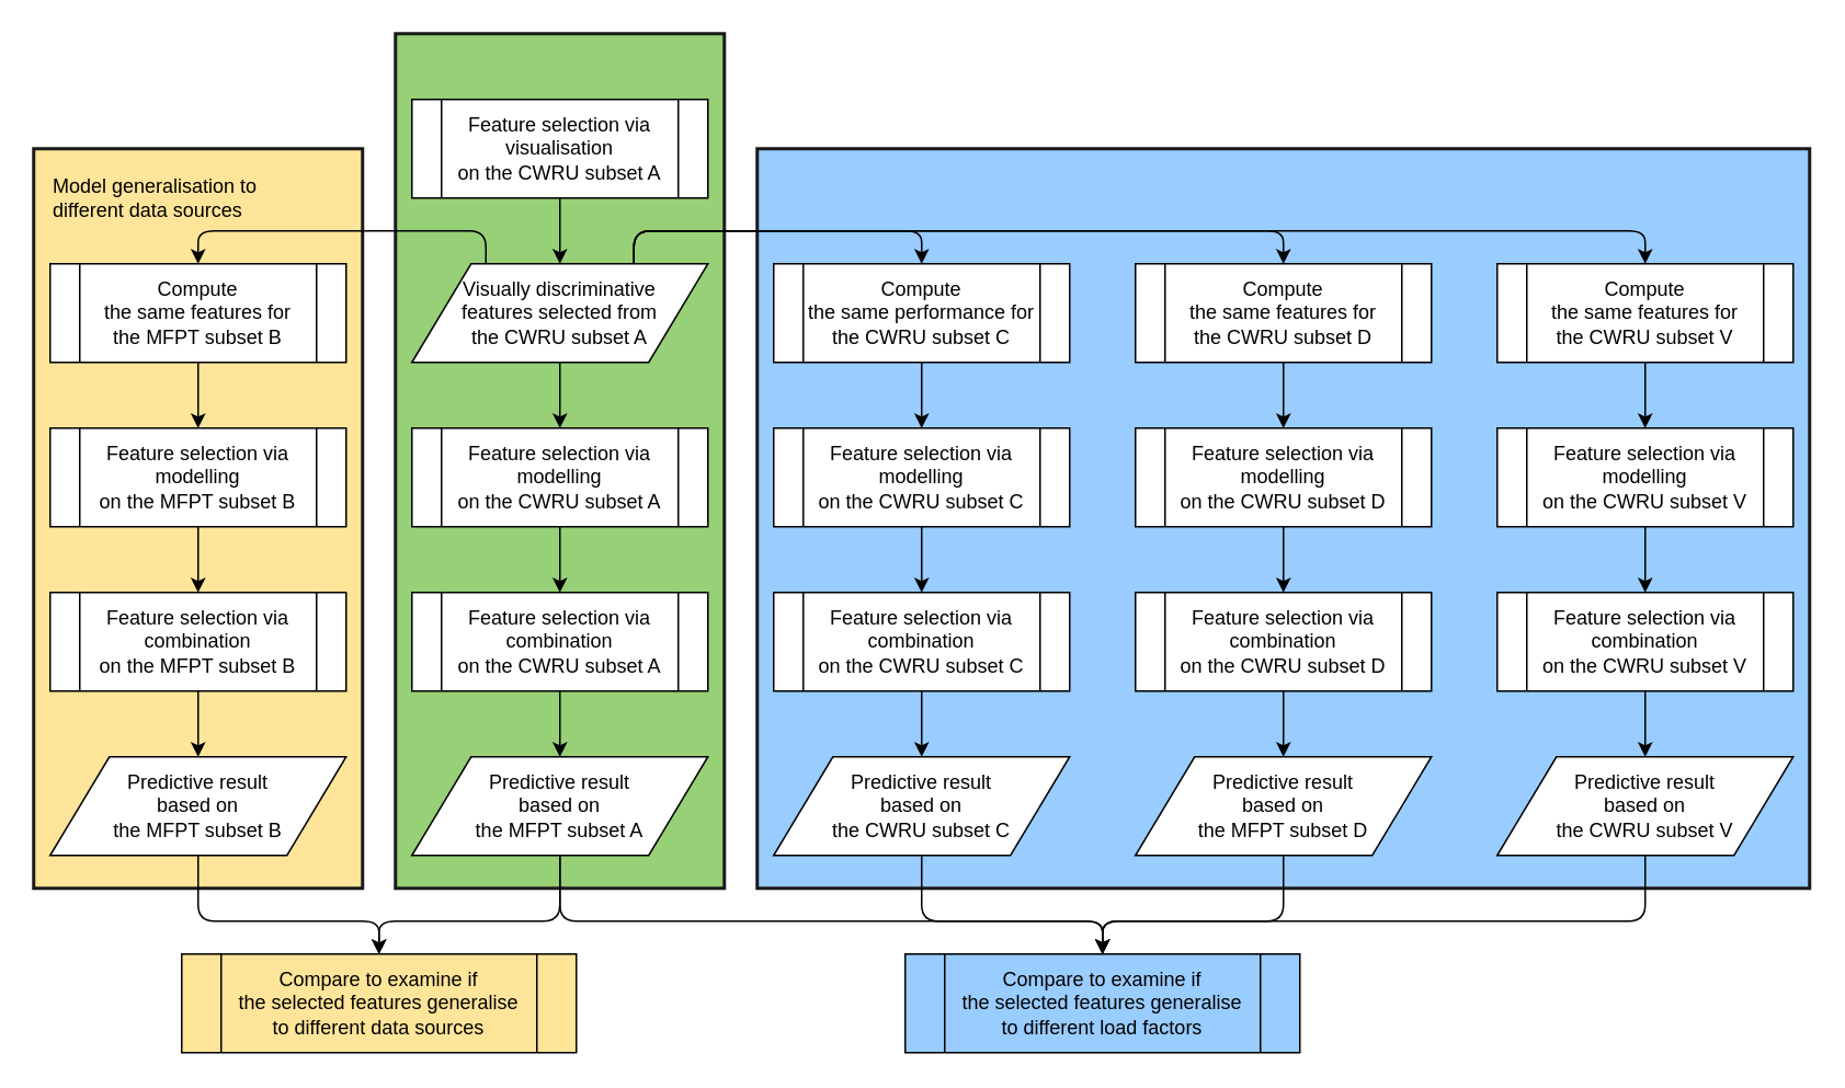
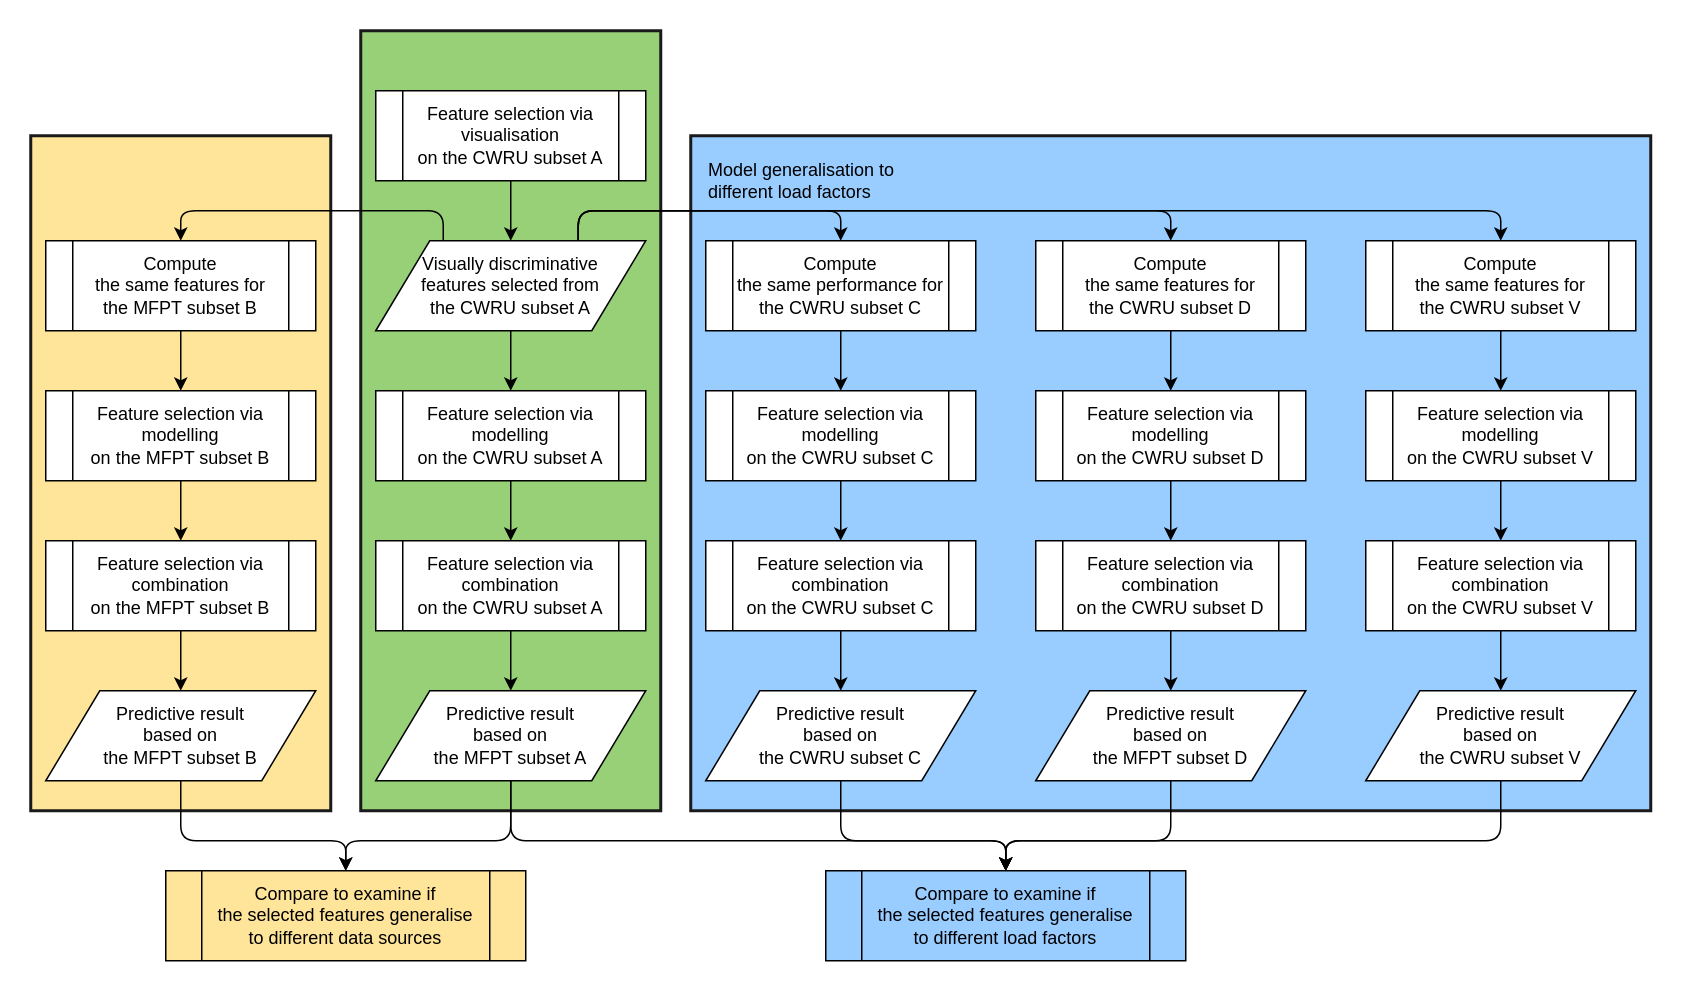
  <mxCell id="0" />
  <mxCell id="1" parent="0" />
  <mxCell id="2" value="" style="rounded=0;whiteSpace=wrap;html=1;labelBackgroundColor=none;strokeColor=#1A1A1A;strokeWidth=2;fillColor=#99CCFF;fontSize=18;fontColor=#000000;align=center;" vertex="1" parent="1"><mxGeometry x="460" y="90" width="640" height="450" as="geometry" /></mxCell>
  <mxCell id="3" value="" style="rounded=0;whiteSpace=wrap;html=1;labelBackgroundColor=none;strokeColor=#1A1A1A;strokeWidth=2;fillColor=#FFE599;fontSize=18;fontColor=#000000;align=center;" vertex="1" parent="1"><mxGeometry x="20" y="90" width="200" height="450" as="geometry" /></mxCell>
  <mxCell id="4" value="" style="rounded=0;whiteSpace=wrap;html=1;labelBackgroundColor=none;strokeColor=#1A1A1A;strokeWidth=2;fillColor=#97D077;fontSize=18;fontColor=#000000;align=center;" vertex="1" parent="1"><mxGeometry x="240" y="20" width="200" height="520" as="geometry" /></mxCell>
  <mxCell id="5" value="Visually discriminative&lt;br&gt;features selected from&lt;br&gt;the CWRU subset A" style="shape=parallelogram;perimeter=parallelogramPerimeter;whiteSpace=wrap;html=1;" parent="1" vertex="1"><mxGeometry x="250" y="160" width="180" height="60" as="geometry" /></mxCell>
  <mxCell id="6" value="Compute&lt;br&gt;the same features for&lt;br&gt;the MFPT subset B" style="shape=process;whiteSpace=wrap;html=1;backgroundOutline=1;" parent="1" vertex="1"><mxGeometry x="30" y="160" width="180" height="60" as="geometry" /></mxCell>
  <mxCell id="7" value="Compute&lt;br&gt;the same performance for&lt;br&gt;the CWRU subset C" style="shape=process;whiteSpace=wrap;html=1;backgroundOutline=1;" parent="1" vertex="1"><mxGeometry x="470" y="160" width="180" height="60" as="geometry" /></mxCell>
  <mxCell id="8" value="Compute&lt;br&gt;the same features for&lt;br&gt;the CWRU subset D" style="shape=process;whiteSpace=wrap;html=1;backgroundOutline=1;" parent="1" vertex="1"><mxGeometry x="690" y="160" width="180" height="60" as="geometry" /></mxCell>
  <mxCell id="9" value="Compute&lt;br&gt;the same features for&lt;br&gt;the CWRU subset V" style="shape=process;whiteSpace=wrap;html=1;backgroundOutline=1;" parent="1" vertex="1"><mxGeometry x="910" y="160" width="180" height="60" as="geometry" /></mxCell>
  <mxCell id="10" value="Feature selection via&lt;br&gt;modelling&lt;br&gt;on the MFPT subset B" style="shape=process;whiteSpace=wrap;html=1;backgroundOutline=1;" parent="1" vertex="1"><mxGeometry x="30" y="260" width="180" height="60" as="geometry" /></mxCell>
  <mxCell id="11" value="Feature selection via&lt;br&gt;combination&lt;br&gt;on the MFPT subset B" style="shape=process;whiteSpace=wrap;html=1;backgroundOutline=1;" parent="1" vertex="1"><mxGeometry x="30" y="360" width="180" height="60" as="geometry" /></mxCell>
  <mxCell id="12" value="Feature selection via&lt;br&gt;modelling&lt;br&gt;on the CWRU subset A" style="shape=process;whiteSpace=wrap;html=1;backgroundOutline=1;" parent="1" vertex="1"><mxGeometry x="250" y="260" width="180" height="60" as="geometry" /></mxCell>
  <mxCell id="13" value="Feature selection via&lt;br&gt;combination&lt;br&gt;on the CWRU subset A" style="shape=process;whiteSpace=wrap;html=1;backgroundOutline=1;" parent="1" vertex="1"><mxGeometry x="250" y="360" width="180" height="60" as="geometry" /></mxCell>
  <mxCell id="14" value="Feature selection via&lt;br&gt;modelling&lt;br&gt;on the CWRU subset C" style="shape=process;whiteSpace=wrap;html=1;backgroundOutline=1;" parent="1" vertex="1"><mxGeometry x="470" y="260" width="180" height="60" as="geometry" /></mxCell>
  <mxCell id="15" value="Feature selection via&lt;br&gt;combination&lt;br&gt;on the CWRU subset C" style="shape=process;whiteSpace=wrap;html=1;backgroundOutline=1;" parent="1" vertex="1"><mxGeometry x="470" y="360" width="180" height="60" as="geometry" /></mxCell>
  <mxCell id="16" value="Feature selection via&lt;br&gt;modelling&lt;br&gt;on the CWRU subset D" style="shape=process;whiteSpace=wrap;html=1;backgroundOutline=1;" parent="1" vertex="1"><mxGeometry x="690" y="260" width="180" height="60" as="geometry" /></mxCell>
  <mxCell id="17" value="Feature selection via&lt;br&gt;combination&lt;br&gt;on the CWRU subset D" style="shape=process;whiteSpace=wrap;html=1;backgroundOutline=1;" parent="1" vertex="1"><mxGeometry x="690" y="360" width="180" height="60" as="geometry" /></mxCell>
  <mxCell id="18" value="Feature selection via&lt;br&gt;modelling&lt;br&gt;on the CWRU subset V" style="shape=process;whiteSpace=wrap;html=1;backgroundOutline=1;" parent="1" vertex="1"><mxGeometry x="910" y="260" width="180" height="60" as="geometry" /></mxCell>
  <mxCell id="19" value="Feature selection via&lt;br&gt;combination&lt;br&gt;on the CWRU subset V" style="shape=process;whiteSpace=wrap;html=1;backgroundOutline=1;" parent="1" vertex="1"><mxGeometry x="910" y="360" width="180" height="60" as="geometry" /></mxCell>
  <mxCell id="20" value="Feature selection via&lt;br&gt;visualisation&lt;br&gt;on the CWRU subset A" style="shape=process;whiteSpace=wrap;html=1;backgroundOutline=1;" parent="1" vertex="1"><mxGeometry x="250" y="60" width="180" height="60" as="geometry" /></mxCell>
  <mxCell id="21" value="" style="endArrow=classic;html=1;exitX=0.5;exitY=1;exitDx=0;exitDy=0;entryX=0.5;entryY=0;entryDx=0;entryDy=0;" parent="1" source="20" target="5" edge="1"><mxGeometry width="50" height="50" relative="1" as="geometry"><mxPoint y="610" as="sourcePoint" x="-10" /><mxPoint x="40" y="560" as="targetPoint" /></mxGeometry></mxCell>
  <mxCell id="22" value="" style="endArrow=classic;html=1;exitX=0.5;exitY=1;exitDx=0;exitDy=0;entryX=0.5;entryY=0;entryDx=0;entryDy=0;" parent="1" source="6" target="10" edge="1"><mxGeometry width="50" height="50" relative="1" as="geometry"><mxPoint y="610" as="sourcePoint" x="-10" /><mxPoint x="40" y="560" as="targetPoint" /></mxGeometry></mxCell>
  <mxCell id="23" value="" style="endArrow=classic;html=1;exitX=0.5;exitY=1;exitDx=0;exitDy=0;entryX=0.5;entryY=0;entryDx=0;entryDy=0;" parent="1" source="10" target="11" edge="1"><mxGeometry width="50" height="50" relative="1" as="geometry"><mxPoint y="610" as="sourcePoint" x="-10" /><mxPoint x="40" y="560" as="targetPoint" /></mxGeometry></mxCell>
  <mxCell id="24" value="" style="endArrow=classic;html=1;exitX=0.5;exitY=1;exitDx=0;exitDy=0;entryX=0.5;entryY=0;entryDx=0;entryDy=0;" parent="1" source="11" target="43" edge="1"><mxGeometry width="50" height="50" relative="1" as="geometry"><mxPoint y="610" as="sourcePoint" x="-10" /><mxPoint x="150" y="450" as="targetPoint" /></mxGeometry></mxCell>
  <mxCell id="25" value="" style="endArrow=classic;html=1;exitX=0.5;exitY=1;exitDx=0;exitDy=0;entryX=0.5;entryY=0;entryDx=0;entryDy=0;" parent="1" source="5" target="12" edge="1"><mxGeometry width="50" height="50" relative="1" as="geometry"><mxPoint y="610" as="sourcePoint" x="-10" /><mxPoint x="40" y="560" as="targetPoint" /></mxGeometry></mxCell>
  <mxCell id="26" value="" style="endArrow=classic;html=1;exitX=0.5;exitY=1;exitDx=0;exitDy=0;entryX=0.5;entryY=0;entryDx=0;entryDy=0;" parent="1" source="12" target="13" edge="1"><mxGeometry width="50" height="50" relative="1" as="geometry"><mxPoint y="610" as="sourcePoint" x="-10" /><mxPoint x="40" y="560" as="targetPoint" /></mxGeometry></mxCell>
  <mxCell id="27" value="" style="endArrow=classic;html=1;exitX=0.5;exitY=1;exitDx=0;exitDy=0;entryX=0.5;entryY=0;entryDx=0;entryDy=0;" parent="1" source="13" target="44" edge="1"><mxGeometry width="50" height="50" relative="1" as="geometry"><mxPoint y="610" as="sourcePoint" x="-10" /><mxPoint x="370" y="450" as="targetPoint" /></mxGeometry></mxCell>
  <mxCell id="28" value="" style="endArrow=classic;html=1;exitX=0.5;exitY=1;exitDx=0;exitDy=0;entryX=0.5;entryY=0;entryDx=0;entryDy=0;" parent="1" source="7" target="14" edge="1"><mxGeometry width="50" height="50" relative="1" as="geometry"><mxPoint x="20" y="610" as="sourcePoint" /><mxPoint x="70" y="560" as="targetPoint" /></mxGeometry></mxCell>
  <mxCell id="29" value="" style="endArrow=classic;html=1;exitX=0.5;exitY=1;exitDx=0;exitDy=0;entryX=0.5;entryY=0;entryDx=0;entryDy=0;" parent="1" source="14" target="15" edge="1"><mxGeometry width="50" height="50" relative="1" as="geometry"><mxPoint y="610" as="sourcePoint" x="-10" /><mxPoint x="40" y="560" as="targetPoint" /></mxGeometry></mxCell>
  <mxCell id="30" value="" style="endArrow=classic;html=1;exitX=0.5;exitY=1;exitDx=0;exitDy=0;entryX=0.5;entryY=0;entryDx=0;entryDy=0;" parent="1" source="15" target="45" edge="1"><mxGeometry width="50" height="50" relative="1" as="geometry"><mxPoint x="40" y="610" as="sourcePoint" /><mxPoint x="600" y="450" as="targetPoint" /></mxGeometry></mxCell>
  <mxCell id="31" value="" style="endArrow=classic;html=1;exitX=0.5;exitY=1;exitDx=0;exitDy=0;entryX=0.5;entryY=0;entryDx=0;entryDy=0;" parent="1" source="8" target="16" edge="1"><mxGeometry width="50" height="50" relative="1" as="geometry"><mxPoint x="330" y="610" as="sourcePoint" /><mxPoint x="380" y="560" as="targetPoint" /></mxGeometry></mxCell>
  <mxCell id="32" value="" style="endArrow=classic;html=1;exitX=0.5;exitY=1;exitDx=0;exitDy=0;entryX=0.5;entryY=0;entryDx=0;entryDy=0;" parent="1" source="16" target="17" edge="1"><mxGeometry width="50" height="50" relative="1" as="geometry"><mxPoint x="330" y="610" as="sourcePoint" /><mxPoint x="380" y="560" as="targetPoint" /></mxGeometry></mxCell>
  <mxCell id="33" value="" style="endArrow=classic;html=1;exitX=0.5;exitY=1;exitDx=0;exitDy=0;entryX=0.5;entryY=0;entryDx=0;entryDy=0;" parent="1" source="17" target="46" edge="1"><mxGeometry width="50" height="50" relative="1" as="geometry"><mxPoint x="330" y="610" as="sourcePoint" /><mxPoint x="810" y="450" as="targetPoint" /></mxGeometry></mxCell>
  <mxCell id="34" value="" style="endArrow=classic;html=1;exitX=0.5;exitY=1;exitDx=0;exitDy=0;entryX=0.5;entryY=0;entryDx=0;entryDy=0;" parent="1" source="9" target="18" edge="1"><mxGeometry width="50" height="50" relative="1" as="geometry"><mxPoint x="470" y="610" as="sourcePoint" /><mxPoint x="520" y="560" as="targetPoint" /></mxGeometry></mxCell>
  <mxCell id="35" value="" style="endArrow=classic;html=1;exitX=0.5;exitY=1;exitDx=0;exitDy=0;entryX=0.5;entryY=0;entryDx=0;entryDy=0;" parent="1" source="18" target="19" edge="1"><mxGeometry width="50" height="50" relative="1" as="geometry"><mxPoint x="470" y="610" as="sourcePoint" /><mxPoint x="520" y="560" as="targetPoint" /></mxGeometry></mxCell>
  <mxCell id="36" value="" style="endArrow=classic;html=1;exitX=0.5;exitY=1;exitDx=0;exitDy=0;entryX=0.5;entryY=0;entryDx=0;entryDy=0;" parent="1" source="19" target="47" edge="1"><mxGeometry width="50" height="50" relative="1" as="geometry"><mxPoint x="470" y="610" as="sourcePoint" /><mxPoint x="1030" y="450" as="targetPoint" /></mxGeometry></mxCell>
  <mxCell id="37" value="" style="endArrow=classic;html=1;exitX=0.75;exitY=0;exitDx=0;exitDy=0;entryX=0.5;entryY=0;entryDx=0;entryDy=0;" parent="1" source="5" target="7" edge="1"><mxGeometry width="50" height="50" relative="1" as="geometry"><mxPoint x="120" y="610" as="sourcePoint" /><mxPoint x="590" y="120" as="targetPoint" /><Array as="points"><mxPoint x="385" y="140" /><mxPoint x="560" y="140" /></Array></mxGeometry></mxCell>
  <mxCell id="38" value="" style="endArrow=classic;html=1;exitX=0.25;exitY=0;exitDx=0;exitDy=0;entryX=0.5;entryY=0;entryDx=0;entryDy=0;" parent="1" source="5" target="6" edge="1"><mxGeometry width="50" height="50" relative="1" as="geometry"><mxPoint y="610" as="sourcePoint" x="-10" /><mxPoint x="40" y="560" as="targetPoint" /><Array as="points"><mxPoint x="295" y="140" /><mxPoint x="120" y="140" /></Array></mxGeometry></mxCell>
  <mxCell id="39" value="" style="endArrow=classic;html=1;exitX=0.75;exitY=0;exitDx=0;exitDy=0;entryX=0.5;entryY=0;entryDx=0;entryDy=0;" parent="1" source="5" target="8" edge="1"><mxGeometry width="50" height="50" relative="1" as="geometry"><mxPoint y="610" as="sourcePoint" x="-10" /><mxPoint x="40" y="560" as="targetPoint" /><Array as="points"><mxPoint x="385" y="140" /><mxPoint x="780" y="140" /></Array></mxGeometry></mxCell>
  <mxCell id="40" value="" style="endArrow=classic;html=1;exitX=0.75;exitY=0;exitDx=0;exitDy=0;entryX=0.5;entryY=0;entryDx=0;entryDy=0;" parent="1" source="5" target="9" edge="1"><mxGeometry width="50" height="50" relative="1" as="geometry"><mxPoint x="300" y="610" as="sourcePoint" /><mxPoint x="350" y="560" as="targetPoint" /><Array as="points"><mxPoint x="385" y="140" /><mxPoint x="1000" y="140" /></Array></mxGeometry></mxCell>
  <mxCell id="41" value="Compare to examine if&lt;br&gt;the selected features generalise&lt;br&gt;to different data sources" style="shape=process;whiteSpace=wrap;html=1;backgroundOutline=1;fillColor=#FFE599;" parent="1" vertex="1"><mxGeometry x="110" y="580" width="240" height="60" as="geometry" /></mxCell>
  <mxCell id="42" value="Compare to examine if&lt;br&gt;the selected features generalise&lt;br&gt;to different load factors" style="shape=process;whiteSpace=wrap;html=1;backgroundOutline=1;fillColor=#99CCFF;" parent="1" vertex="1"><mxGeometry x="550" y="580" width="240" height="60" as="geometry" /></mxCell>
  <mxCell id="43" value="Predictive result&lt;br&gt;based on&lt;br&gt;the MFPT subset B" style="shape=parallelogram;perimeter=parallelogramPerimeter;whiteSpace=wrap;html=1;" parent="1" vertex="1"><mxGeometry x="30" y="460" width="180" height="60" as="geometry" /></mxCell>
  <mxCell id="44" value="Predictive result&lt;br&gt;based on&lt;br&gt;the MFPT subset A" style="shape=parallelogram;perimeter=parallelogramPerimeter;whiteSpace=wrap;html=1;" parent="1" vertex="1"><mxGeometry x="250" y="460" width="180" height="60" as="geometry" /></mxCell>
  <mxCell id="45" value="Predictive result&lt;br&gt;based on&lt;br&gt;the CWRU subset C" style="shape=parallelogram;perimeter=parallelogramPerimeter;whiteSpace=wrap;html=1;" parent="1" vertex="1"><mxGeometry x="470" y="460" width="180" height="60" as="geometry" /></mxCell>
  <mxCell id="46" value="Predictive result&lt;br&gt;based on&lt;br&gt;the MFPT subset D" style="shape=parallelogram;perimeter=parallelogramPerimeter;whiteSpace=wrap;html=1;" parent="1" vertex="1"><mxGeometry x="690" y="460" width="180" height="60" as="geometry" /></mxCell>
  <mxCell id="47" value="Predictive result&lt;br&gt;based on&lt;br&gt;the CWRU subset V" style="shape=parallelogram;perimeter=parallelogramPerimeter;whiteSpace=wrap;html=1;" parent="1" vertex="1"><mxGeometry x="910" y="460" width="180" height="60" as="geometry" /></mxCell>
  <mxCell id="48" value="" style="endArrow=classic;html=1;exitX=0.5;exitY=1;exitDx=0;exitDy=0;entryX=0.5;entryY=0;entryDx=0;entryDy=0;" parent="1" source="43" target="41" edge="1"><mxGeometry width="50" height="50" relative="1" as="geometry"><mxPoint x="30" y="690" as="sourcePoint" /><mxPoint x="80" y="640" as="targetPoint" /><Array as="points"><mxPoint x="120" y="560" /><mxPoint x="230" y="560" /></Array></mxGeometry></mxCell>
  <mxCell id="49" value="" style="endArrow=classic;html=1;exitX=0.5;exitY=1;exitDx=0;exitDy=0;entryX=0.5;entryY=0;entryDx=0;entryDy=0;" parent="1" source="44" target="41" edge="1"><mxGeometry width="50" height="50" relative="1" as="geometry"><mxPoint x="30" y="690" as="sourcePoint" /><mxPoint x="80" y="640" as="targetPoint" /><Array as="points"><mxPoint x="340" y="560" /><mxPoint x="230" y="560" /></Array></mxGeometry></mxCell>
  <mxCell id="50" value="" style="endArrow=classic;html=1;exitX=0.5;exitY=1;exitDx=0;exitDy=0;entryX=0.5;entryY=0;entryDx=0;entryDy=0;" parent="1" source="44" target="42" edge="1"><mxGeometry width="50" height="50" relative="1" as="geometry"><mxPoint x="120" y="690" as="sourcePoint" /><mxPoint x="170" y="640" as="targetPoint" /><Array as="points"><mxPoint x="340" y="560" /><mxPoint x="670" y="560" /></Array></mxGeometry></mxCell>
  <mxCell id="51" value="" style="endArrow=classic;html=1;exitX=0.5;exitY=1;exitDx=0;exitDy=0;entryX=0.5;entryY=0;entryDx=0;entryDy=0;" parent="1" source="45" target="42" edge="1"><mxGeometry width="50" height="50" relative="1" as="geometry"><mxPoint x="120" y="690" as="sourcePoint" /><mxPoint x="170" y="640" as="targetPoint" /><Array as="points"><mxPoint x="560" y="560" /><mxPoint x="670" y="560" /></Array></mxGeometry></mxCell>
  <mxCell id="52" value="" style="endArrow=classic;html=1;exitX=0.5;exitY=1;exitDx=0;exitDy=0;entryX=0.5;entryY=0;entryDx=0;entryDy=0;" parent="1" source="46" target="42" edge="1"><mxGeometry width="50" height="50" relative="1" as="geometry"><mxPoint x="120" y="690" as="sourcePoint" /><mxPoint x="170" y="640" as="targetPoint" /><Array as="points"><mxPoint x="780" y="560" /><mxPoint x="670" y="560" /></Array></mxGeometry></mxCell>
  <mxCell id="53" value="" style="endArrow=classic;html=1;exitX=0.5;exitY=1;exitDx=0;exitDy=0;entryX=0.5;entryY=0;entryDx=0;entryDy=0;" parent="1" source="47" target="42" edge="1"><mxGeometry width="50" height="50" relative="1" as="geometry"><mxPoint x="230" y="690" as="sourcePoint" /><mxPoint x="280" y="640" as="targetPoint" /><Array as="points"><mxPoint x="1000" y="560" /><mxPoint x="670" y="560" /></Array></mxGeometry></mxCell>
- <mxCell id="54" value="Model generalisation to&lt;br&gt;different data sources" style="text;html=1;strokeColor=none;fillColor=none;align=left;verticalAlign=middle;whiteSpace=wrap;rounded=0;" vertex="1" parent="1"><mxGeometry x="30" y="100" width="180" height="40" as="geometry" /></mxCell>
+ <mxCell id="55" value="Model generalisation to&lt;br&gt;different load factors" style="text;html=1;strokeColor=none;fillColor=none;align=left;verticalAlign=middle;whiteSpace=wrap;rounded=0;" vertex="1" parent="1"><mxGeometry x="470" y="100" width="180" height="40" as="geometry" /></mxCell>
